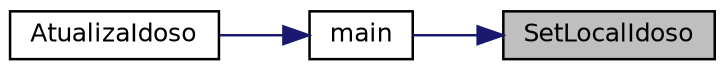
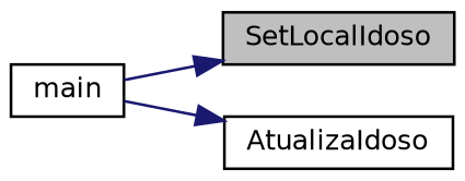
  digraph {
    rankdir=RL
    node [color=black fillcolor=white fontname=Helvetica fontsize=10 shape=record style=filled]
    edge [color=midnightblue dir=back fontname=Helvetica fontsize=10 labelfontname=Helvetica labelfontsize=10 style=solid]
    n1 [fillcolor=grey75 fontcolor=black height=0.2 label=SetLocalIdoso width=0.4]
    n2 [height=0.2 label=main width=0.4]
    n3 [height=0.2 label=AtualizaIdoso width=0.4]
    n1 -> n2
-   n2 -> n3
+   n3 -> n2
  }
